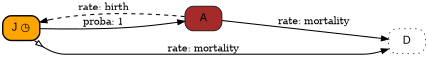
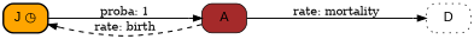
  digraph {
    rankdir=LR
    node [fontname=Arial fontsize=16 shape=Mrecord]
    edge [arrowhead=normalnone arrowtail=none dir=both minlen=3 penwidth=1.5 style=solid]
    n1 [fillcolor=orange label="J&nbsp;&#9719;" style="filled,rounded,bold"]
    n2 [fillcolor=brown label=A style="filled,rounded"]
    n3 [fillcolor=white label=D style="filled,rounded,dotted"]
    n1 -> n2 [label="proba: 1"]
-   n1 -> n3 [arrowtail=noneoinv label="rate: mortality"]
    n2 -> n1 [label="rate: birth" style=dashed]
    n2 -> n3 [label="rate: mortality"]
  }
